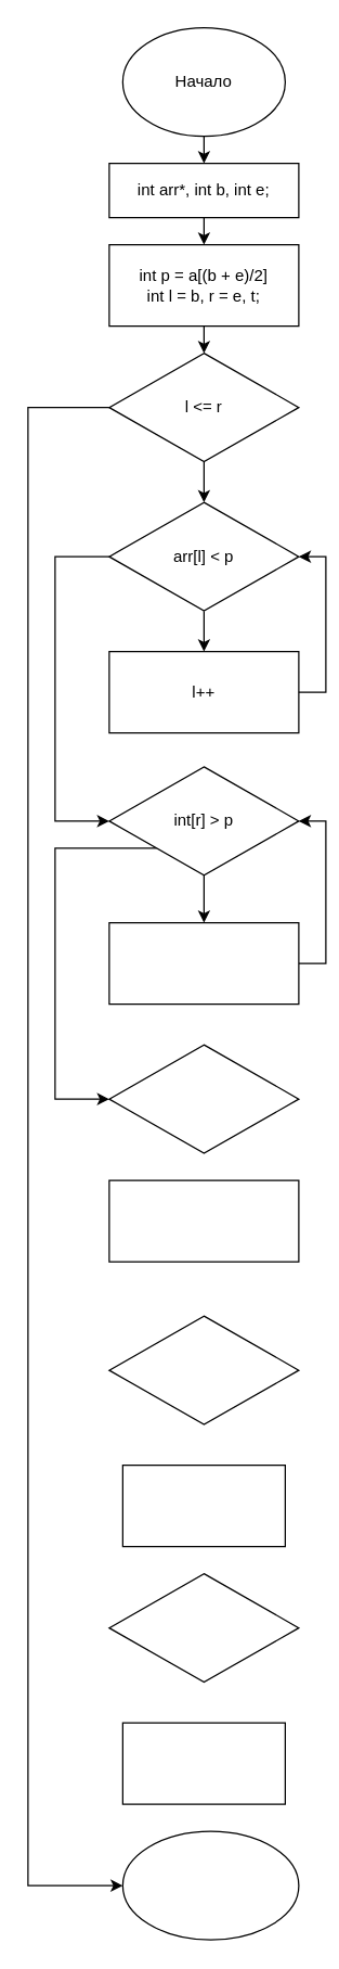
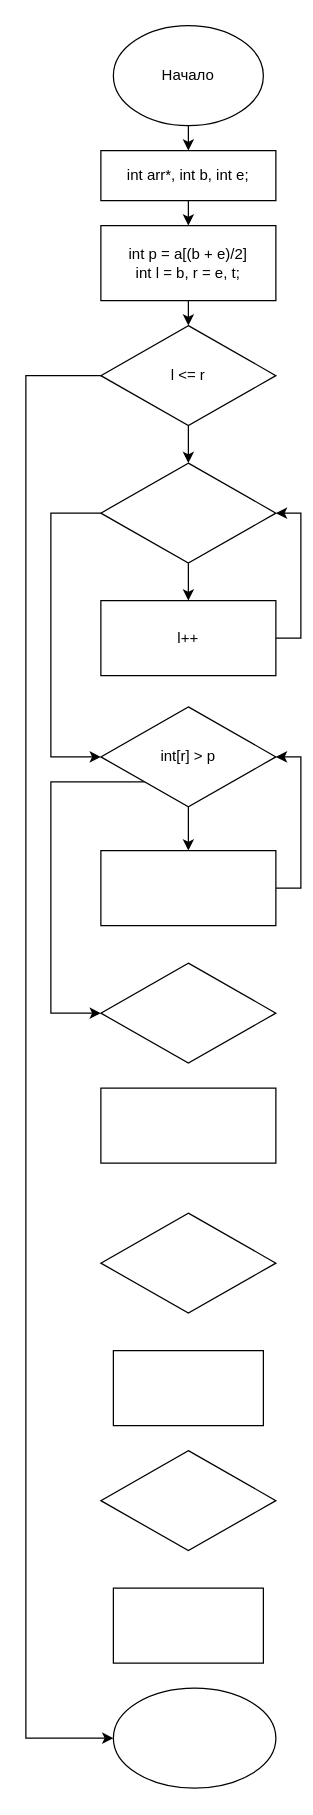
  <mxCell id="0" />
  <mxCell id="1" parent="0" />
  <mxCell id="2" style="edgeStyle=orthogonalEdgeStyle;rounded=0;orthogonalLoop=1;jettySize=auto;html=1;exitX=0.5;exitY=1;exitDx=0;exitDy=0;entryX=0.5;entryY=0;entryDx=0;entryDy=0;" edge="1" parent="1" source="3" target="5"><mxGeometry relative="1" as="geometry" /></mxCell>
  <mxCell id="3" value="" style="ellipse;whiteSpace=wrap;html=1;" vertex="1" parent="1"><mxGeometry x="90" width="120" height="80" as="geometry" y="20" /></mxCell>
  <mxCell id="4" style="edgeStyle=orthogonalEdgeStyle;rounded=0;orthogonalLoop=1;jettySize=auto;html=1;exitX=0.5;exitY=1;exitDx=0;exitDy=0;entryX=0.5;entryY=0;entryDx=0;entryDy=0;" edge="1" parent="1" source="5" target="26"><mxGeometry relative="1" as="geometry" /></mxCell>
  <mxCell id="5" value="" style="rounded=0;whiteSpace=wrap;html=1;" vertex="1" parent="1"><mxGeometry x="80" y="120" width="140" height="40" as="geometry" /></mxCell>
  <mxCell id="6" style="edgeStyle=orthogonalEdgeStyle;rounded=0;orthogonalLoop=1;jettySize=auto;html=1;exitX=0;exitY=0.5;exitDx=0;exitDy=0;entryX=0;entryY=0.5;entryDx=0;entryDy=0;" edge="1" parent="1" source="8" target="22"><mxGeometry relative="1" as="geometry"><Array as="points"><mxPoint x="20" y="300" /><mxPoint x="20" y="1390" /></Array></mxGeometry></mxCell>
  <mxCell id="7" style="edgeStyle=orthogonalEdgeStyle;rounded=0;orthogonalLoop=1;jettySize=auto;html=1;exitX=0.5;exitY=1;exitDx=0;exitDy=0;entryX=0.5;entryY=0;entryDx=0;entryDy=0;" edge="1" parent="1" source="8" target="11"><mxGeometry relative="1" as="geometry" /></mxCell>
  <mxCell id="8" value="" style="rhombus;whiteSpace=wrap;html=1;" vertex="1" parent="1"><mxGeometry x="80" y="260" width="140" height="80" as="geometry" /></mxCell>
  <mxCell id="9" style="edgeStyle=orthogonalEdgeStyle;rounded=0;orthogonalLoop=1;jettySize=auto;html=1;exitX=0.5;exitY=1;exitDx=0;exitDy=0;entryX=0.5;entryY=0;entryDx=0;entryDy=0;" edge="1" parent="1" source="11" target="29"><mxGeometry relative="1" as="geometry" /></mxCell>
  <mxCell id="10" style="edgeStyle=orthogonalEdgeStyle;rounded=0;orthogonalLoop=1;jettySize=auto;html=1;exitX=0;exitY=0.5;exitDx=0;exitDy=0;entryX=0;entryY=0.5;entryDx=0;entryDy=0;" edge="1" parent="1" source="11" target="14"><mxGeometry relative="1" as="geometry"><Array as="points"><mxPoint x="40" y="410" /><mxPoint x="40" y="605" /></Array></mxGeometry></mxCell>
  <mxCell id="11" value="" style="rhombus;whiteSpace=wrap;html=1;" vertex="1" parent="1"><mxGeometry x="80" y="370" width="140" height="80" as="geometry" /></mxCell>
  <mxCell id="12" style="edgeStyle=orthogonalEdgeStyle;rounded=0;orthogonalLoop=1;jettySize=auto;html=1;exitX=0;exitY=1;exitDx=0;exitDy=0;entryX=0;entryY=0.5;entryDx=0;entryDy=0;" edge="1" parent="1" source="14" target="15"><mxGeometry relative="1" as="geometry"><Array as="points"><mxPoint x="40" y="625" /><mxPoint x="40" y="810" /></Array></mxGeometry></mxCell>
  <mxCell id="13" style="edgeStyle=orthogonalEdgeStyle;rounded=0;orthogonalLoop=1;jettySize=auto;html=1;exitX=0.5;exitY=1;exitDx=0;exitDy=0;entryX=0.5;entryY=0;entryDx=0;entryDy=0;" edge="1" parent="1" source="14" target="31"><mxGeometry relative="1" as="geometry" /></mxCell>
  <mxCell id="14" value="" style="rhombus;whiteSpace=wrap;html=1;" vertex="1" parent="1"><mxGeometry x="80" y="565" width="140" height="80" as="geometry" /></mxCell>
  <mxCell id="15" value="" style="rhombus;whiteSpace=wrap;html=1;" vertex="1" parent="1"><mxGeometry x="80" y="770" width="140" height="80" as="geometry" /></mxCell>
  <mxCell id="16" value="" style="rounded=0;whiteSpace=wrap;html=1;" vertex="1" parent="1"><mxGeometry x="80" y="870" width="140" height="60" as="geometry" /></mxCell>
  <mxCell id="17" value="" style="rhombus;whiteSpace=wrap;html=1;" vertex="1" parent="1"><mxGeometry x="80" y="970" width="140" height="80" as="geometry" /></mxCell>
  <mxCell id="18" value="" style="rhombus;whiteSpace=wrap;html=1;" vertex="1" parent="1"><mxGeometry x="80" y="1160" width="140" height="80" as="geometry" /></mxCell>
  <mxCell id="19" value="Начало" style="text;html=1;strokeColor=none;fillColor=none;align=center;verticalAlign=middle;whiteSpace=wrap;rounded=0;" vertex="1" parent="1"><mxGeometry x="100" y="50" width="100" height="20" as="geometry" /></mxCell>
  <mxCell id="20" value="" style="rounded=0;whiteSpace=wrap;html=1;" vertex="1" parent="1"><mxGeometry x="90" y="1080" width="120" height="60" as="geometry" /></mxCell>
  <mxCell id="21" value="" style="rounded=0;whiteSpace=wrap;html=1;" vertex="1" parent="1"><mxGeometry x="90" y="1270" width="120" height="60" as="geometry" /></mxCell>
  <mxCell id="22" value="" style="ellipse;whiteSpace=wrap;html=1;" vertex="1" parent="1"><mxGeometry x="90" y="1350" width="130" height="80" as="geometry" /></mxCell>
  <mxCell id="23" value="" style="rounded=0;whiteSpace=wrap;html=1;" vertex="1" parent="1"><mxGeometry x="80" y="180" width="140" height="60" as="geometry" /></mxCell>
  <mxCell id="24" value="int arr*, int b, int e;" style="text;html=1;strokeColor=none;fillColor=none;align=center;verticalAlign=middle;whiteSpace=wrap;rounded=0;" vertex="1" parent="1"><mxGeometry x="80" y="130" width="140" height="20" as="geometry" /></mxCell>
  <mxCell id="25" style="edgeStyle=orthogonalEdgeStyle;rounded=0;orthogonalLoop=1;jettySize=auto;html=1;exitX=0.5;exitY=1;exitDx=0;exitDy=0;entryX=0.5;entryY=0;entryDx=0;entryDy=0;" edge="1" parent="1" source="26" target="8"><mxGeometry relative="1" as="geometry" /></mxCell>
  <mxCell id="26" value="int p = a[(b + e)/2]&lt;br&gt;int l = b, r = e, t;" style="text;html=1;strokeColor=none;fillColor=none;align=center;verticalAlign=middle;whiteSpace=wrap;rounded=0;" vertex="1" parent="1"><mxGeometry x="80" y="180" width="140" height="60" as="geometry" /></mxCell>
  <mxCell id="27" value="l &amp;lt;= r" style="text;html=1;strokeColor=none;fillColor=none;align=center;verticalAlign=middle;whiteSpace=wrap;rounded=0;" vertex="1" parent="1"><mxGeometry x="100" y="290" width="100" height="20" as="geometry" /></mxCell>
- <mxCell id="28" value="arr[l] &amp;lt; p" style="text;html=1;strokeColor=none;fillColor=none;align=center;verticalAlign=middle;whiteSpace=wrap;rounded=0;" vertex="1" parent="1"><mxGeometry x="100" y="400" width="100" height="20" as="geometry" /></mxCell>
  <mxCell id="29" value="" style="rounded=0;whiteSpace=wrap;html=1;" vertex="1" parent="1"><mxGeometry x="80" y="480" width="140" height="60" as="geometry" /></mxCell>
  <mxCell id="30" style="edgeStyle=orthogonalEdgeStyle;rounded=0;orthogonalLoop=1;jettySize=auto;html=1;exitX=1;exitY=0.5;exitDx=0;exitDy=0;entryX=1;entryY=0.5;entryDx=0;entryDy=0;" edge="1" parent="1" source="31" target="14"><mxGeometry relative="1" as="geometry" /></mxCell>
  <mxCell id="31" value="" style="rounded=0;whiteSpace=wrap;html=1;" vertex="1" parent="1"><mxGeometry x="80" y="680" width="140" height="60" as="geometry" /></mxCell>
  <mxCell id="32" style="edgeStyle=orthogonalEdgeStyle;rounded=0;orthogonalLoop=1;jettySize=auto;html=1;exitX=1;exitY=0.5;exitDx=0;exitDy=0;entryX=1;entryY=0.5;entryDx=0;entryDy=0;" edge="1" parent="1" source="33" target="11"><mxGeometry relative="1" as="geometry" /></mxCell>
  <mxCell id="33" value="l++" style="text;html=1;strokeColor=none;fillColor=none;align=center;verticalAlign=middle;whiteSpace=wrap;rounded=0;" vertex="1" parent="1"><mxGeometry x="80" y="500" width="140" height="20" as="geometry" /></mxCell>
  <mxCell id="34" value="int[r] &amp;gt; p" style="text;html=1;strokeColor=none;fillColor=none;align=center;verticalAlign=middle;whiteSpace=wrap;rounded=0;" vertex="1" parent="1"><mxGeometry x="100" y="595" width="100" height="20" as="geometry" /></mxCell>
